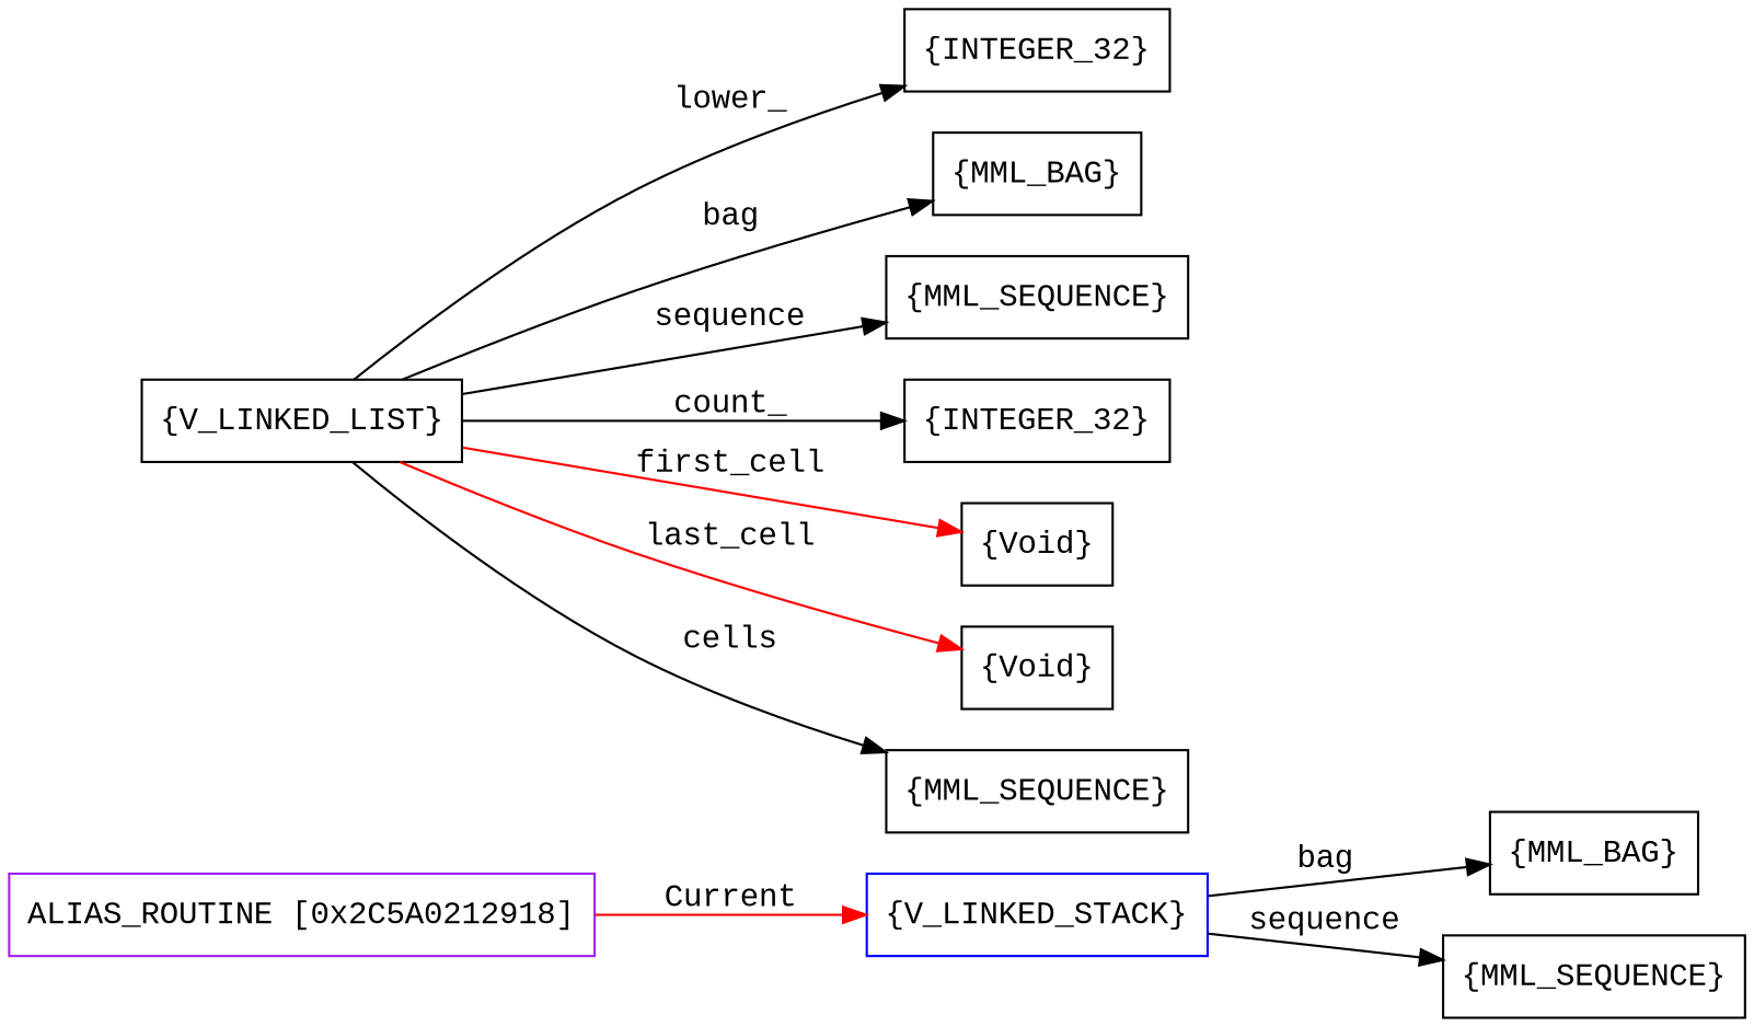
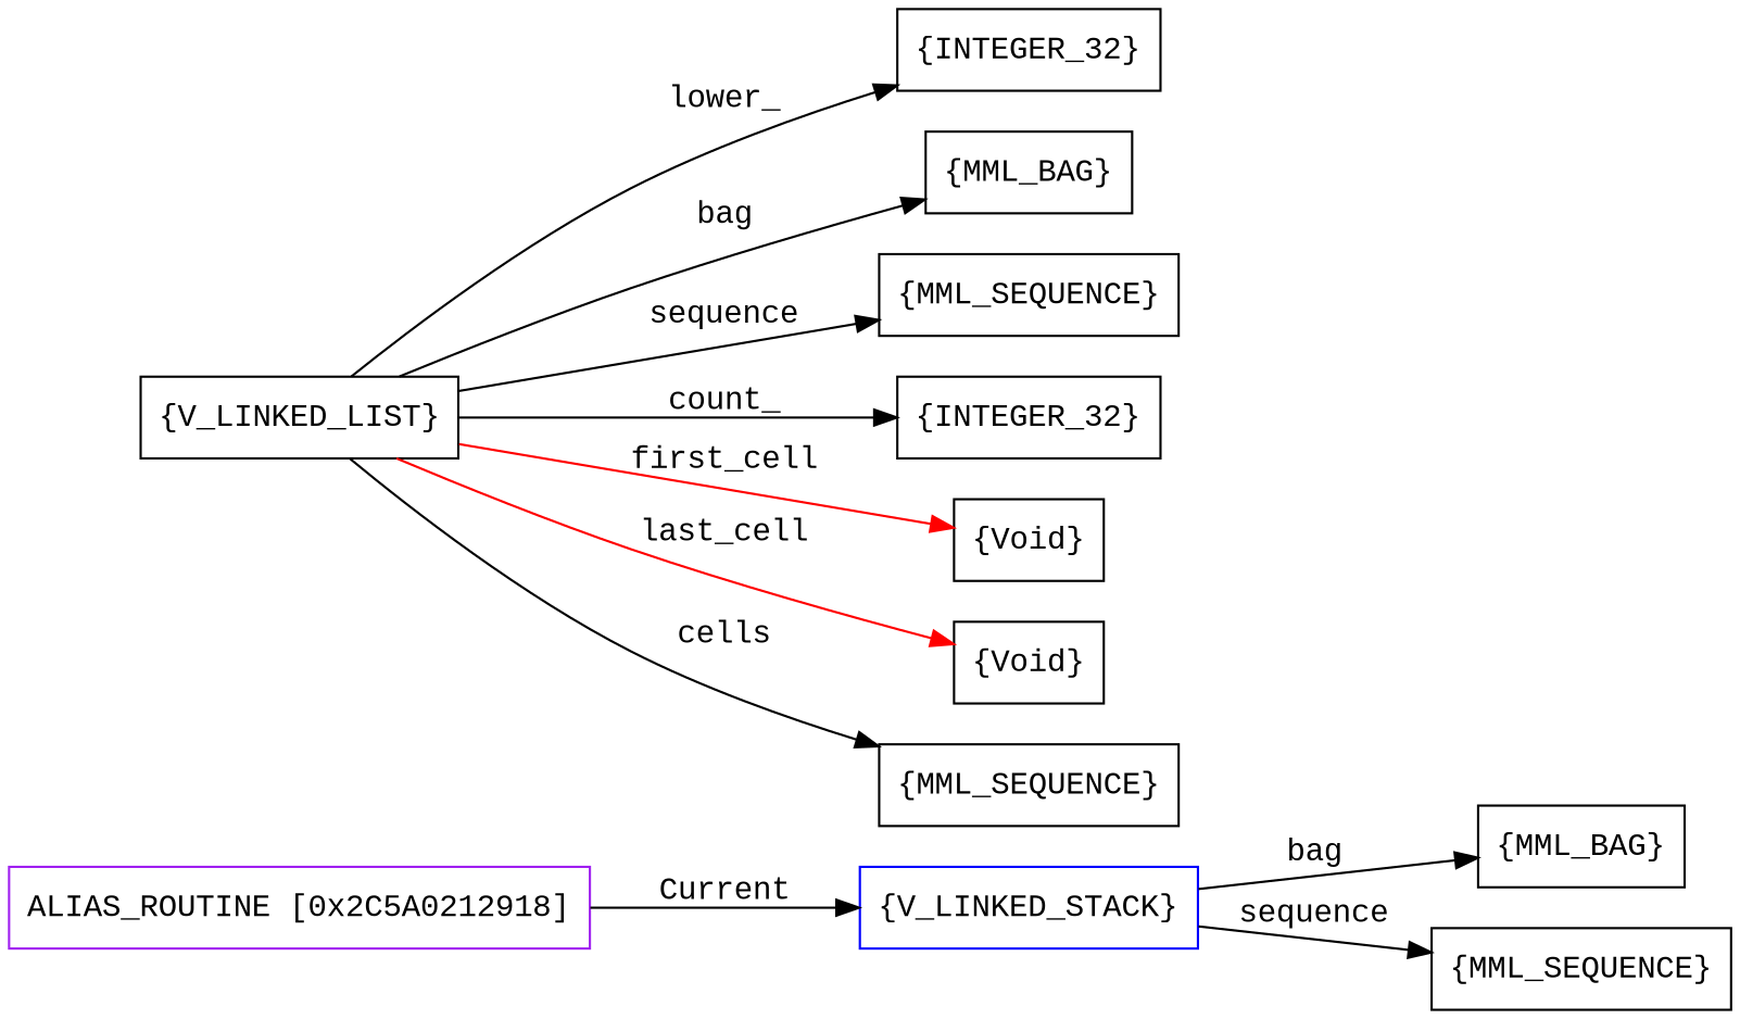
  digraph {
    fontname="Liberation Mono"
    rankdir=LR
    node [fontname="Liberation Mono" shape=box]
    edge [fontname="Liberation Mono"]
    n1 [color=purple label=<ALIAS_ROUTINE [0x2C5A0212918]>]
    n2 [color=blue label=<{V_LINKED_STACK}>]
    n3 [label=<{MML_BAG}>]
    n4 [label=<{MML_SEQUENCE}>]
    n5 [label=<{V_LINKED_LIST}>]
    n6 [label=<{INTEGER_32}>]
    n7 [label=<{MML_BAG}>]
    n8 [label=<{MML_SEQUENCE}>]
    n9 [label=<{INTEGER_32}>]
    n10 [label=<{Void}>]
    n11 [label=<{Void}>]
    n12 [label=<{MML_SEQUENCE}>]
-   n1 -> n2 [color=red label=<Current>]
+   n1 -> n2 [color=black label=<Current>]
    n2 -> n3 [label=<bag>]
    n2 -> n4 [label=<sequence>]
    n5 -> n6 [label=<lower_>]
    n5 -> n7 [label=<bag>]
    n5 -> n8 [label=<sequence>]
    n5 -> n9 [label=<count_>]
    n5 -> n10 [color=red label=<first_cell>]
    n5 -> n11 [color=red label=<last_cell>]
    n5 -> n12 [label=<cells>]
  }
